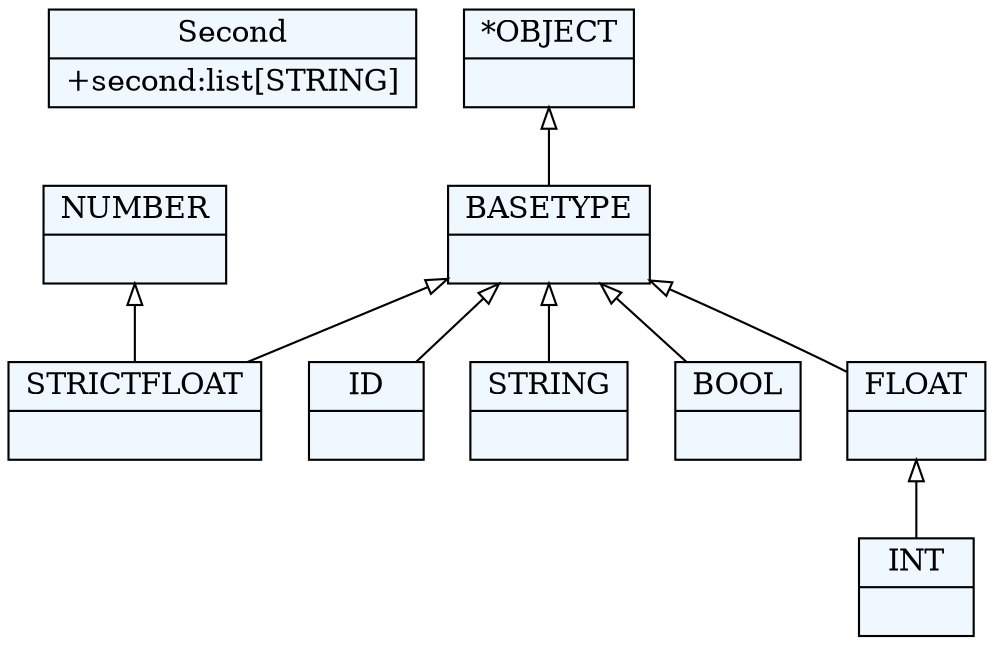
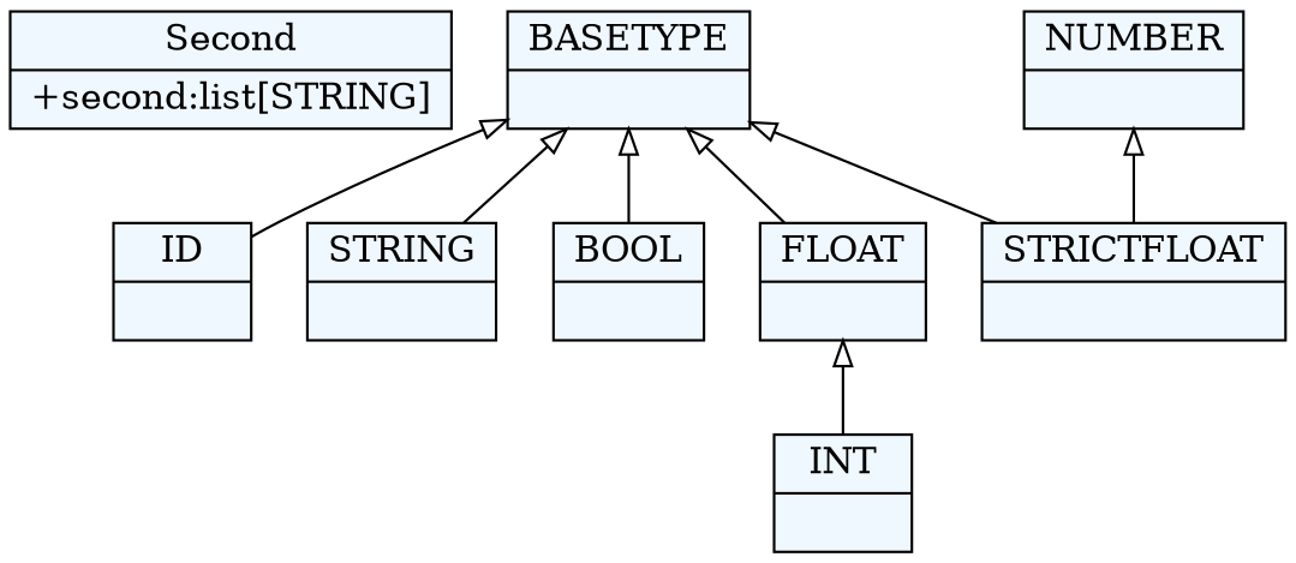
  digraph {
    fontname="Bitstream Vera Sans"
    fontsize=8
    nodesep=0.3
    node [fillcolor=aliceblue shape=record style=filled]
    edge [arrowtail=empty dir=back]
    n1 [label="{Second|+second:list[STRING]\l}"]
    n2 [label="{ID|}"]
    n3 [label="{STRING|}"]
    n4 [label="{BOOL|}"]
    n5 [label="{INT|}"]
    n6 [label="{FLOAT|}"]
    n7 [label="{STRICTFLOAT|}"]
    n8 [label="{NUMBER|}"]
    n9 [label="{BASETYPE|}"]
-   n10 [label="{*OBJECT|}"]
    n6 -> n5
    n8 -> n7
    n9 -> n2
    n9 -> n3
    n9 -> n4
    n9 -> n6
    n9 -> n7
-   n10 -> n9
  }
